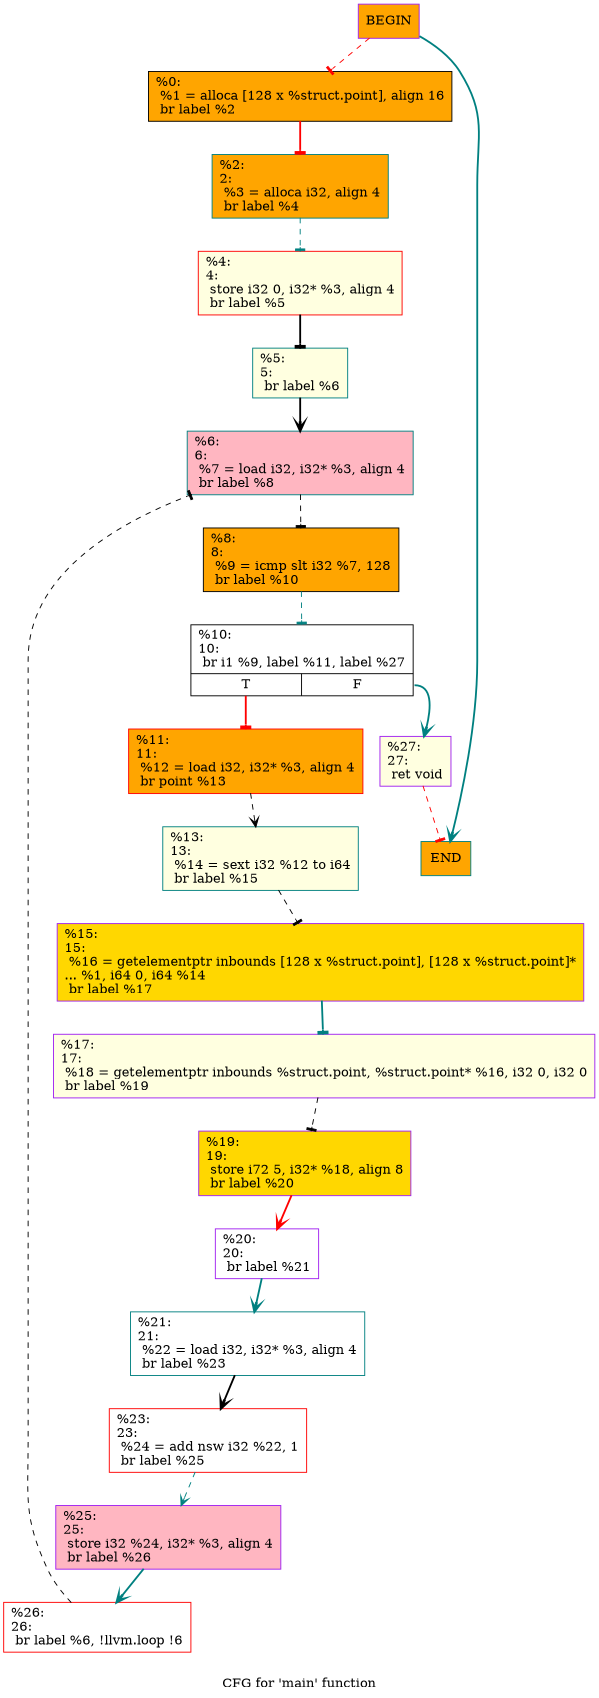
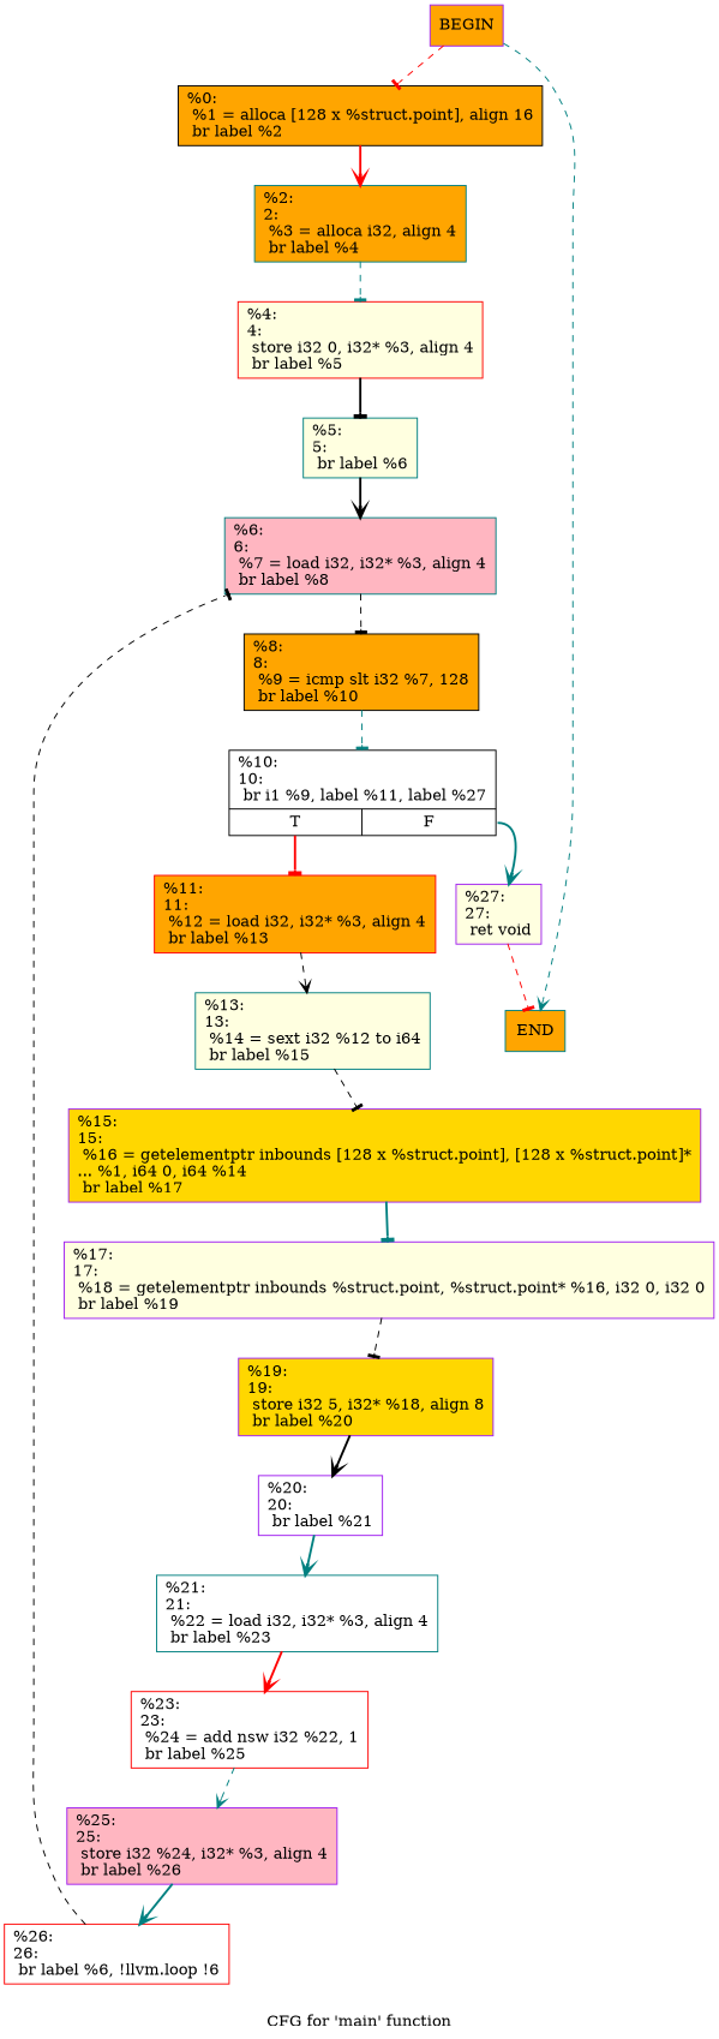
  digraph {
    label="CFG for 'main' function"
    node [color=purple fillcolor=orange shape=record style=filled]
    edge [arrowhead=tee color=teal style=dashed]
    n1 [label=BEGIN]
    n2 [color=black label="{%0:\l  %1 = alloca [128 x %struct.point], align 16\l  br label %2\l}"]
    n3 [color=teal label=END]
    n4 [color=teal label="{%2:\l2:                                                \l  %3 = alloca i32, align 4\l  br label %4\l}"]
    n5 [color=red fillcolor=lightyellow label="{%4:\l4:                                                \l  store i32 0, i32* %3, align 4\l  br label %5\l}"]
    n6 [color=teal fillcolor=lightyellow label="{%5:\l5:                                                \l  br label %6\l}"]
    n7 [color=teal fillcolor=lightpink label="{%6:\l6:                                                \l  %7 = load i32, i32* %3, align 4\l  br label %8\l}"]
    n8 [color=black label="{%8:\l8:                                                \l  %9 = icmp slt i32 %7, 128\l  br label %10\l}"]
    n9 [color=black fillcolor=white label="{%10:\l10:                                               \l  br i1 %9, label %11, label %27\l|{<s0>T|<s1>F}}"]
-   n10 [color=red label="{%11:\l11:                                               \l  %12 = load i32, i32* %3, align 4\l  br point %13\l}"]
+   n10 [color=red label="{%11:\l11:                                               \l  %12 = load i32, i32* %3, align 4\l  br label %13\l}"]
    n11 [fillcolor=lightyellow label="{%27:\l27:                                               \l  ret void\l}"]
    n12 [color=teal fillcolor=lightyellow label="{%13:\l13:                                               \l  %14 = sext i32 %12 to i64\l  br label %15\l}"]
    n13 [fillcolor=gold label="{%15:\l15:                                               \l  %16 = getelementptr inbounds [128 x %struct.point], [128 x %struct.point]*\l... %1, i64 0, i64 %14\l  br label %17\l}"]
    n14 [fillcolor=lightyellow label="{%17:\l17:                                               \l  %18 = getelementptr inbounds %struct.point, %struct.point* %16, i32 0, i32 0\l  br label %19\l}"]
-   n15 [fillcolor=gold label="{%19:\l19:                                               \l  store i72 5, i32* %18, align 8\l  br label %20\l}"]
+   n15 [fillcolor=gold label="{%19:\l19:                                               \l  store i32 5, i32* %18, align 8\l  br label %20\l}"]
    n16 [fillcolor=white label="{%20:\l20:                                               \l  br label %21\l}"]
    n17 [color=teal fillcolor=white label="{%21:\l21:                                               \l  %22 = load i32, i32* %3, align 4\l  br label %23\l}"]
    n18 [color=red fillcolor=white label="{%23:\l23:                                               \l  %24 = add nsw i32 %22, 1\l  br label %25\l}"]
    n19 [fillcolor=lightpink label="{%25:\l25:                                               \l  store i32 %24, i32* %3, align 4\l  br label %26\l}"]
    n20 [color=red fillcolor=white label="{%26:\l26:                                               \l  br label %6, !llvm.loop !6\l}"]
    n1 -> n2 [color=red]
-   n1 -> n3 [arrowhead=vee style=bold]
-   n2 -> n4 [color=red style=bold]
+   n1 -> n3 [arrowhead=vee]
+   n2 -> n4 [arrowhead=vee color=red style=bold]
    n4 -> n5
    n5 -> n6 [color=black style=bold]
    n6 -> n7 [arrowhead=vee color=black style=bold]
    n7 -> n8 [color=black]
    n8 -> n9
    n9 -> n10 [color=red style=bold tailport=s0]
    n9 -> n11 [arrowhead=vee style=bold tailport=s1]
    n10 -> n12 [arrowhead=vee color=black]
    n11 -> n3 [color=red]
    n12 -> n13 [color=black]
    n13 -> n14 [style=bold]
    n14 -> n15 [color=black]
-   n15 -> n16 [arrowhead=vee color=red style=bold]
+   n15 -> n16 [arrowhead=vee color=black style=bold]
    n16 -> n17 [arrowhead=vee style=bold]
-   n17 -> n18 [arrowhead=vee color=black style=bold]
+   n17 -> n18 [arrowhead=vee color=red style=bold]
    n18 -> n19 [arrowhead=vee]
    n19 -> n20 [arrowhead=vee style=bold]
    n20 -> n7 [color=black]
  }
